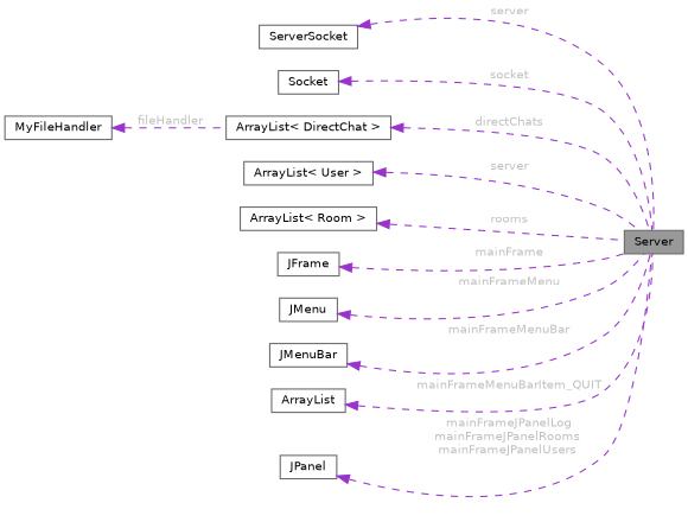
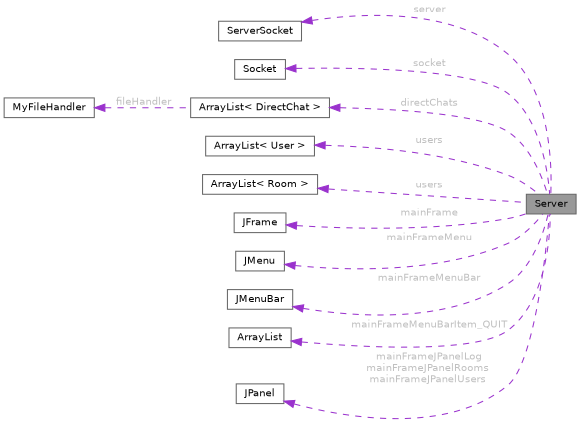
  digraph {
    rankdir=LR
    node [color=gray40 fillcolor=white fontname=Helvetica fontsize=10 shape=box style=filled]
    edge [color=darkorchid3 dir=back fontcolor=grey fontname=Helvetica fontsize=10 labelfontname=Helvetica labelfontsize=10 style=dashed]
    n1 [fillcolor=grey60 fontcolor=black height=0.2 label=Server width=0.4]
    n2 [height=0.2 label=ServerSocket width=0.4]
    n3 [height=0.2 label=Socket width=0.4]
    n4 [height=0.2 label=MyFileHandler width=0.4]
    n5 [height=0.2 label="ArrayList\< DirectChat \>" width=0.4]
    n6 [height=0.2 label="ArrayList\< User \>" width=0.4]
    n7 [height=0.2 label="ArrayList\< Room \>" width=0.4]
    n8 [height=0.2 label=JFrame width=0.4]
    n9 [height=0.2 label=JMenu width=0.4]
    n10 [height=0.2 label=JMenuBar width=0.4]
    n11 [height=0.2 label=ArrayList width=0.4]
    n12 [height=0.2 label=JPanel width=0.4]
    n2 -> n1 [label=" server"]
    n3 -> n1 [label=" socket"]
    n4 -> n5 [label=" fileHandler"]
    n5 -> n1 [label=" directChats"]
-   n6 -> n1 [label=" server"]
-   n7 -> n1 [label=" rooms"]
+   n6 -> n1 [label=" users"]
+   n7 -> n1 [label=" users"]
    n8 -> n1 [label=" mainFrame"]
    n9 -> n1 [label=" mainFrameMenu"]
    n10 -> n1 [label=" mainFrameMenuBar"]
    n11 -> n1 [label=" mainFrameMenuBarItem_QUIT"]
    n12 -> n1 [label=" mainFrameJPanelLog\nmainFrameJPanelRooms\nmainFrameJPanelUsers"]
  }
